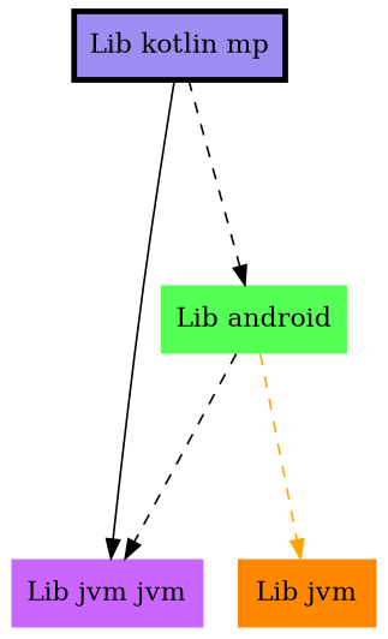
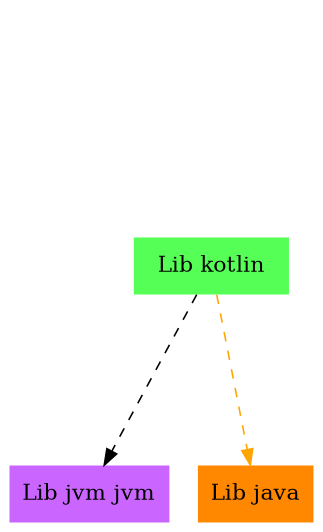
  digraph {
    fontsize=30
    rankdir=TB
    ranksep=1.5
    node [shape=none style=filled]
    edge [arrowhead=normal arrowtail=none style=dashed]
-   "Lib android" [fillcolor="#55FF55"]
+   "Lib android" [fillcolor="#55FF55" label="Lib kotlin"]
    n2 [fillcolor="#CA66FF" label="Lib jvm jvm"]
-   "Lib java" [fillcolor="#FF8800" label="Lib jvm"]
-   "Lib kotlin mp" [color=black fillcolor="#9D8DF1" penwidth=3 shape=box]
+   "Lib java" [fillcolor="#FF8800"]
    "Lib android" -> n2
    "Lib android" -> "Lib java" [color=orange]
-   "Lib kotlin mp" -> "Lib android"
-   "Lib kotlin mp" -> n2 [style=solid]
  }
